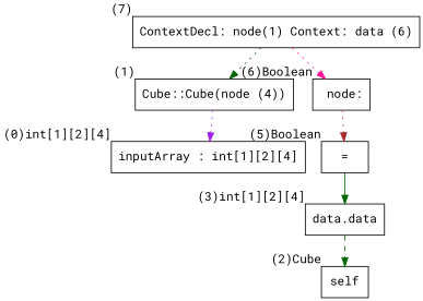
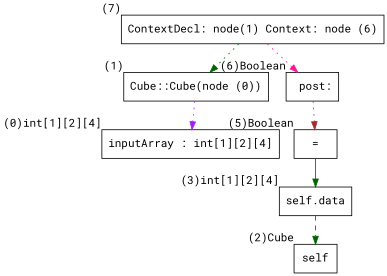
  digraph {
    fontname="Roboto Mono"
    node [fontname="Roboto Mono" shape=box]
    edge [color=darkgreen fontname="Roboto Mono" style=dotted]
-   n1 [label="ContextDecl: node(1) Context: data (6)" xlabel="(7)"]
-   n2 [label="Cube::Cube(node (4))" xlabel="(1)"]
-   n3 [label=" node:" xlabel="(6)Boolean"]
+   n1 [label="ContextDecl: node(1) Context: node (6)" xlabel="(7)"]
+   n2 [label="Cube::Cube(node (0))" xlabel="(1)"]
+   n3 [label=" post:" xlabel="(6)Boolean"]
    n4 [label="inputArray : int[1][2][4]" xlabel="(0)int[1][2][4]"]
    n5 [label="=" xlabel="(5)Boolean"]
-   n6 [label="data.data" xlabel="(3)int[1][2][4]"]
+   n6 [label="self.data" xlabel="(3)int[1][2][4]"]
    n7 [label=self xlabel="(2)Cube"]
    n1 -> n2
    n1 -> n3 [color=deeppink]
    n2 -> n4 [color=purple]
    n3 -> n5 [color=brown]
    n5 -> n6 [style=solid]
    n6 -> n7 [style=dashed]
  }
